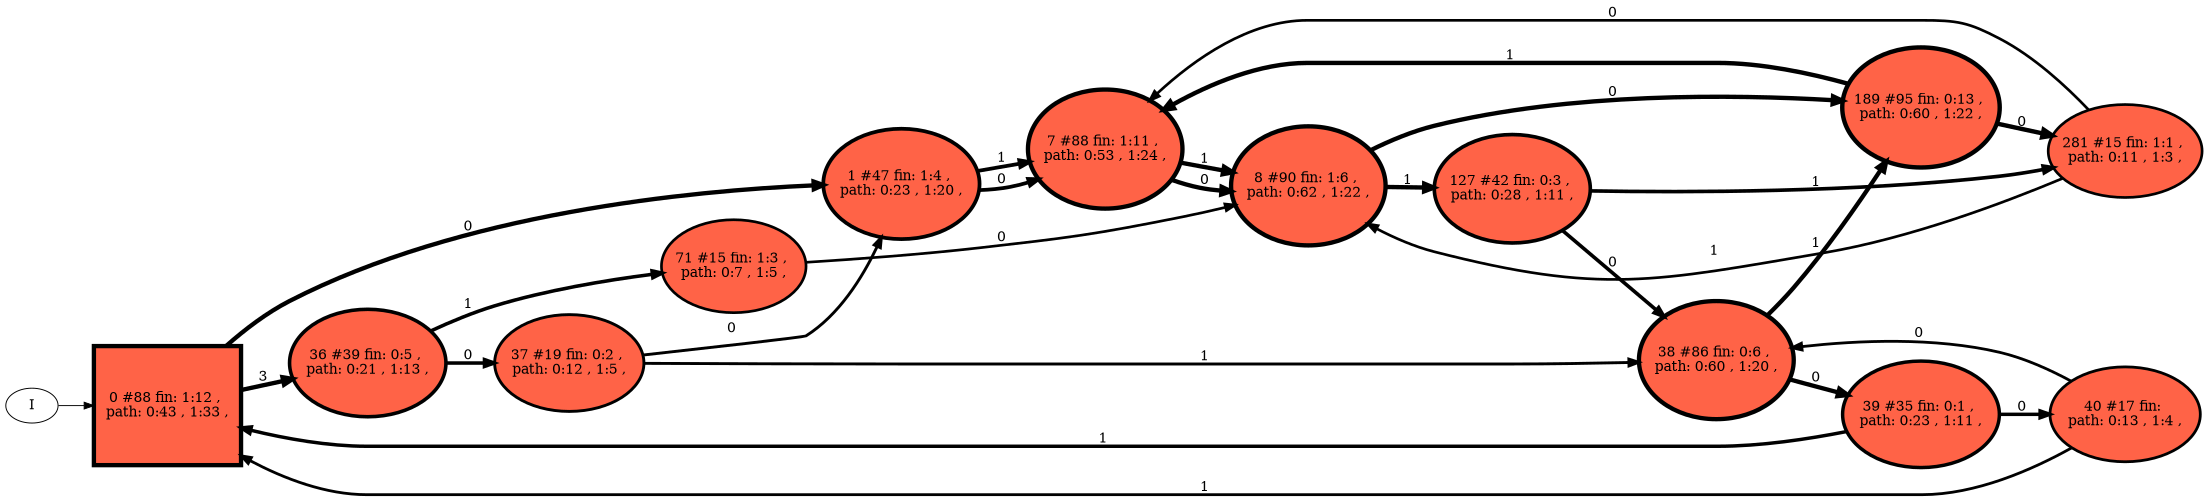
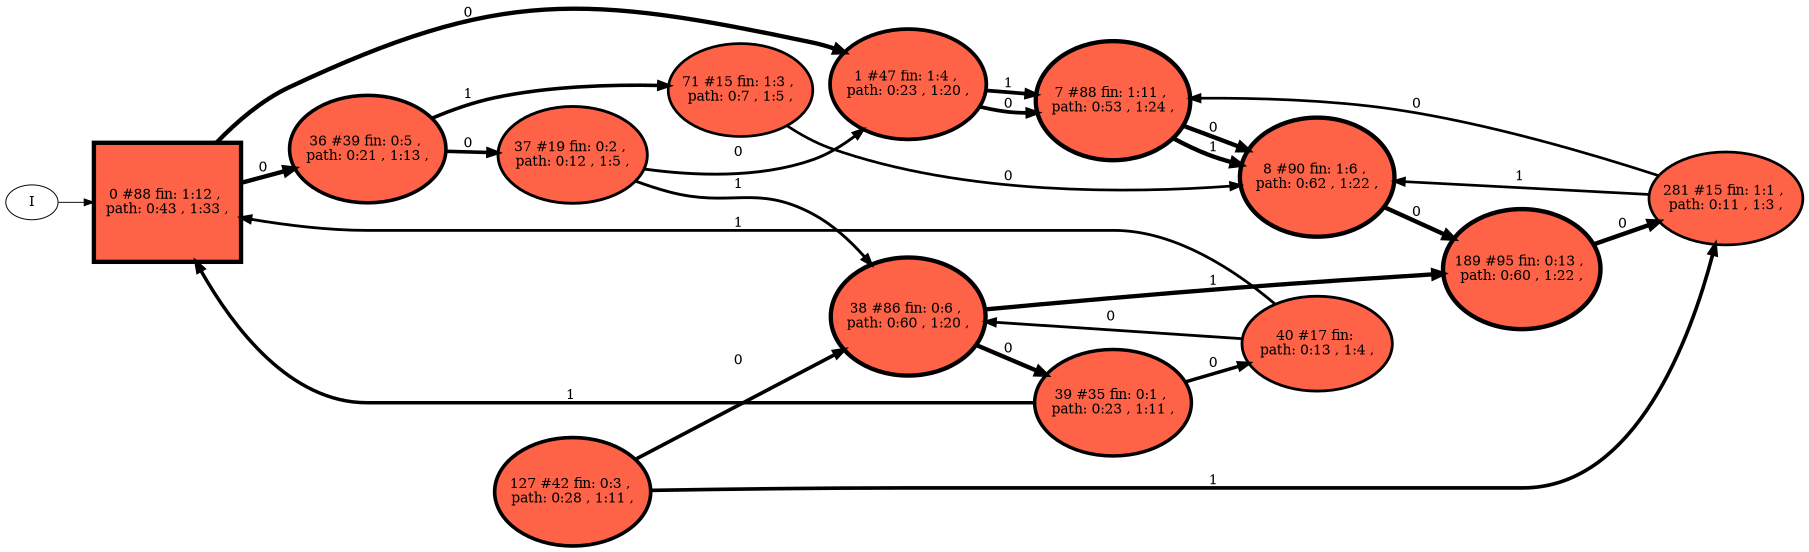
  digraph {
    rankdir=LR
    node [fillcolor=tomato penwidth=4.48864 style=filled]
    edge [penwidth=4.48864]
    n1 [height=1.70268 label="0 #88 fin: 1:12 , \n path: 0:43 , 1:33 , " shape=box width=1.70268]
    n2 [height=1.58334 label="1 #47 fin: 1:4 , \n path: 0:23 , 1:20 , " penwidth=3.8712 width=1.58334]
    n3 [height=1.54519 label="36 #39 fin: 0:5 , \n path: 0:21 , 1:13 , " penwidth=3.68888 width=1.54519]
    n4 [height=1.70268 label="7 #88 fin: 1:11 , \n path: 0:53 , 1:24 , " width=1.70268]
    n5 [height=1.32776 label="71 #15 fin: 1:3 , \n path: 0:7 , 1:5 , " penwidth=2.77259 width=1.32776]
    n6 [height=1.38523 label="37 #19 fin: 0:2 , \n path: 0:12 , 1:5 , " penwidth=2.99573 width=1.38523]
    I [fillcolor="" penwidth="" style=""]
    n8 [height=1.70672 label="8 #90 fin: 1:6 , \n path: 0:62 , 1:22 , " penwidth=4.51086 width=1.70672]
    n9 [height=1.69853 label="38 #86 fin: 0:6 , \n path: 0:60 , 1:20 , " penwidth=4.46591 width=1.69853]
    n10 [height=1.5605 label="127 #42 fin: 0:3 , \n path: 0:28 , 1:11 , " penwidth=3.7612 width=1.5605]
    n11 [height=1.71638 label="189 #95 fin: 0:13 , \n path: 0:60 , 1:22 , " penwidth=4.56435 width=1.71638]
    n12 [height=1.32776 label="281 #15 fin: 1:1 , \n path: 0:11 , 1:3 , " penwidth=2.77259 width=1.32776]
    n13 [height=1.52247 label="39 #35 fin: 0:1 , \n path: 0:23 , 1:11 , " penwidth=3.58352 width=1.52247]
    n14 [height=1.3585 label="40 #17 fin: \n path: 0:13 , 1:4 , " penwidth=2.89037 width=1.3585]
    n1 -> n2 [label="0 "]
-   n1 -> n3 [label="3 "]
+   n1 -> n3 [label="0 "]
    n2 -> n4 [label="1 " penwidth=3.8712]
    n2 -> n4 [label="0 " penwidth=3.8712]
    n3 -> n5 [label="1 " penwidth=3.68888]
    n3 -> n6 [label="0 " penwidth=3.68888]
    n4 -> n8 [label="1 "]
    n4 -> n8 [label="0 "]
    n5 -> n8 [label="0 " penwidth=2.77259]
    n6 -> n2 [label="0 " penwidth=2.99573]
    n6 -> n9 [label="1 " penwidth=2.99573]
    I -> n1 [penwidth=""]
-   n8 -> n10 [label="1 " penwidth=4.51086]
    n8 -> n11 [label="0 " penwidth=4.51086]
    n9 -> n11 [label="1 " penwidth=4.46591]
    n9 -> n13 [label="0 " penwidth=4.46591]
    n10 -> n9 [label="0 " penwidth=3.7612]
    n10 -> n12 [label="1 " penwidth=3.7612]
-   n11 -> n4 [label="1 " penwidth=4.56435]
    n11 -> n12 [label="0 " penwidth=4.56435]
    n12 -> n4 [label="0 " penwidth=2.77259]
    n12 -> n8 [label="1 " penwidth=2.77259]
    n13 -> n1 [label="1 " penwidth=3.58352]
    n13 -> n14 [label="0 " penwidth=3.58352]
    n14 -> n1 [label="1 " penwidth=2.89037]
    n14 -> n9 [label="0 " penwidth=2.89037]
  }
